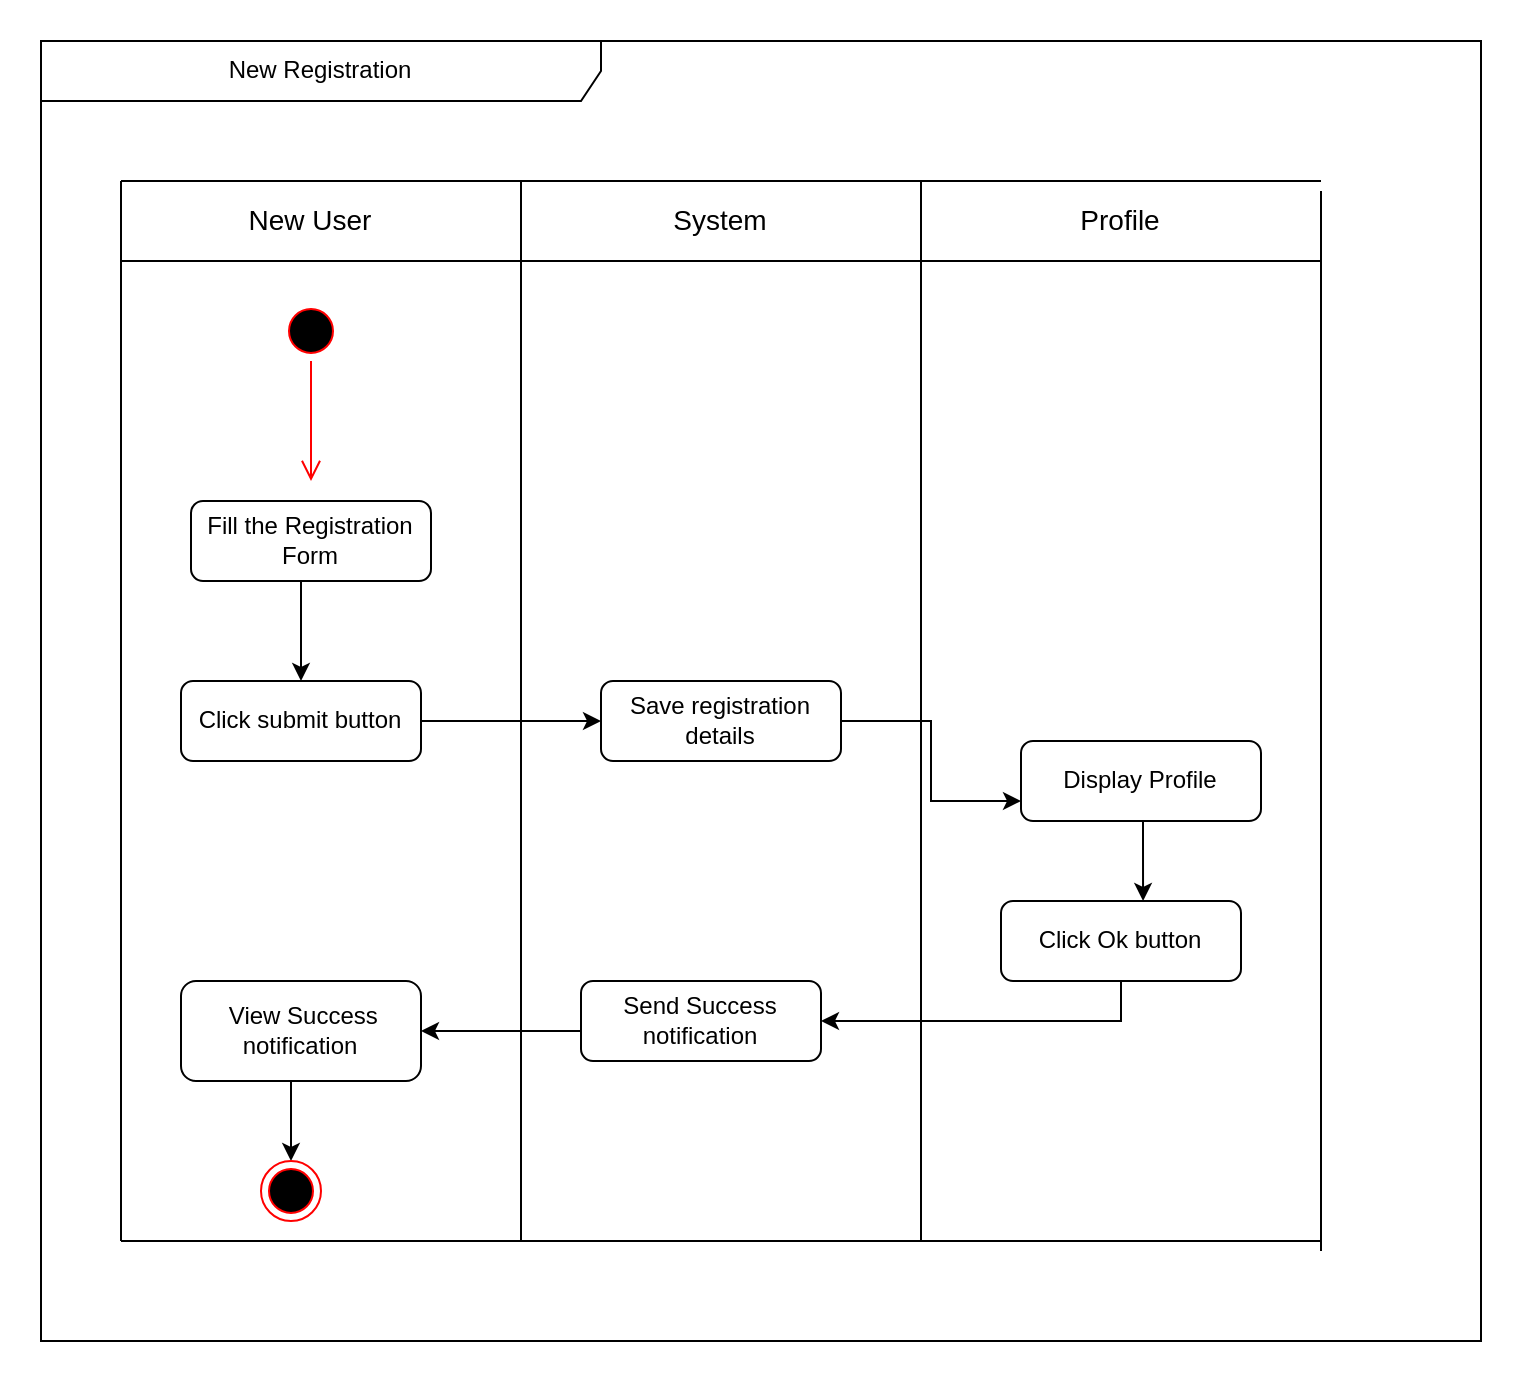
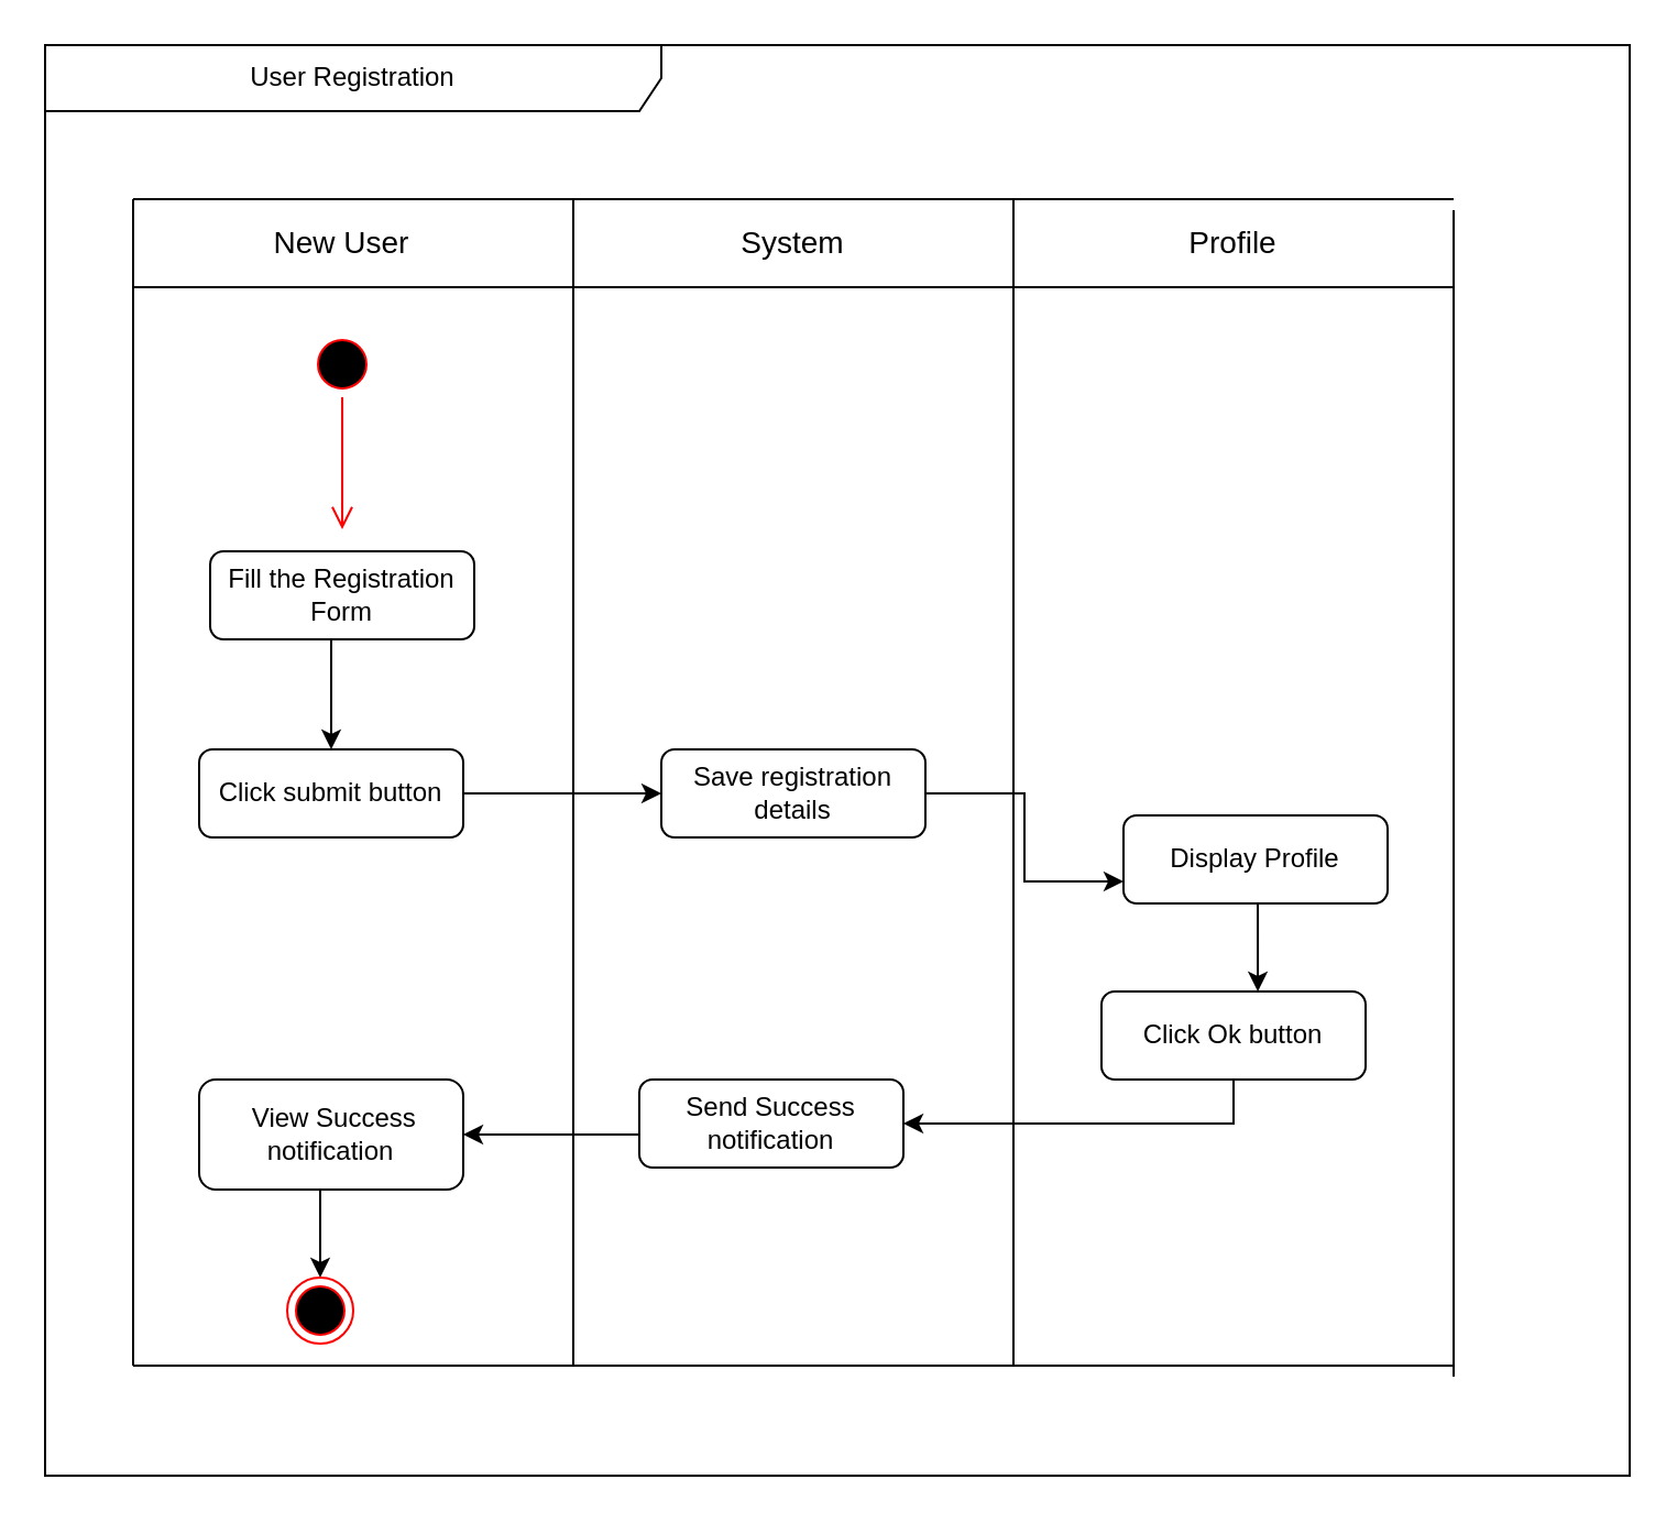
  <mxCell id="0" />
  <mxCell id="1" parent="0" />
  <mxCell id="2" value="" style="endArrow=none;html=1;" parent="1" edge="1"><mxGeometry width="50" height="50" relative="1" as="geometry"><mxPoint x="260" y="620" as="sourcePoint" /><mxPoint x="260" y="90" as="targetPoint" /></mxGeometry></mxCell>
  <mxCell id="3" value="" style="endArrow=none;html=1;" parent="1" edge="1"><mxGeometry width="50" height="50" relative="1" as="geometry"><mxPoint x="460" y="620" as="sourcePoint" /><mxPoint x="460" y="90" as="targetPoint" /></mxGeometry></mxCell>
  <mxCell id="4" value="" style="endArrow=none;html=1;" parent="1" edge="1"><mxGeometry width="50" height="50" relative="1" as="geometry"><mxPoint x="660" y="90" as="sourcePoint" /><mxPoint x="660" y="90" as="targetPoint" /></mxGeometry></mxCell>
  <mxCell id="5" value="" style="endArrow=none;html=1;" parent="1" edge="1"><mxGeometry width="50" height="50" relative="1" as="geometry"><mxPoint x="60" y="90" as="sourcePoint" /><mxPoint x="660" y="90" as="targetPoint" /></mxGeometry></mxCell>
  <mxCell id="6" value="" style="endArrow=none;html=1;" parent="1" edge="1"><mxGeometry width="50" height="50" relative="1" as="geometry"><mxPoint x="60" y="130" as="sourcePoint" /><mxPoint x="660" y="130" as="targetPoint" /></mxGeometry></mxCell>
  <mxCell id="7" value="" style="endArrow=none;html=1;" parent="1" edge="1"><mxGeometry width="50" height="50" relative="1" as="geometry"><mxPoint x="60" y="620" as="sourcePoint" /><mxPoint x="60" y="90" as="targetPoint" /></mxGeometry></mxCell>
  <mxCell id="8" value="&lt;font style=&quot;font-size: 14px&quot;&gt;New User&lt;/font&gt;" style="text;html=1;strokeColor=none;fillColor=none;align=center;verticalAlign=middle;whiteSpace=wrap;rounded=0;" parent="1" vertex="1"><mxGeometry x="115" y="100" width="80" height="20" as="geometry" /></mxCell>
  <mxCell id="9" value="&lt;font style=&quot;font-size: 14px&quot;&gt;Profile&lt;/font&gt;" style="text;html=1;strokeColor=none;fillColor=none;align=center;verticalAlign=middle;whiteSpace=wrap;rounded=0;" parent="1" vertex="1"><mxGeometry x="540" y="100" width="40" height="20" as="geometry" /></mxCell>
  <mxCell id="10" value="&lt;font style=&quot;font-size: 14px&quot;&gt;System&lt;/font&gt;" style="text;html=1;strokeColor=none;fillColor=none;align=center;verticalAlign=middle;whiteSpace=wrap;rounded=0;" parent="1" vertex="1"><mxGeometry x="340" y="100" width="40" height="20" as="geometry" /></mxCell>
  <mxCell id="11" value="" style="ellipse;html=1;shape=startState;fillColor=#000000;strokeColor=#ff0000;" parent="1" vertex="1"><mxGeometry x="140" y="150" width="30" height="30" as="geometry" /></mxCell>
  <mxCell id="12" value="" style="edgeStyle=orthogonalEdgeStyle;html=1;verticalAlign=bottom;endArrow=open;endSize=8;strokeColor=#ff0000;" parent="1" source="11" edge="1"><mxGeometry relative="1" as="geometry"><mxPoint x="155" y="240" as="targetPoint" /></mxGeometry></mxCell>
  <mxCell id="13" style="edgeStyle=orthogonalEdgeStyle;rounded=0;orthogonalLoop=1;jettySize=auto;html=1;entryX=0.5;entryY=0;entryDx=0;entryDy=0;" parent="1" source="14" target="16" edge="1"><mxGeometry relative="1" as="geometry"><mxPoint x="155" y="320" as="targetPoint" /><Array as="points"><mxPoint x="150" y="300" /><mxPoint x="150" y="300" /></Array></mxGeometry></mxCell>
  <mxCell id="14" value="Fill the Registration Form" style="rounded=1;whiteSpace=wrap;html=1;" parent="1" vertex="1"><mxGeometry x="95" y="250" width="120" height="40" as="geometry" /></mxCell>
  <mxCell id="15" style="edgeStyle=orthogonalEdgeStyle;rounded=0;orthogonalLoop=1;jettySize=auto;html=1;" parent="1" source="16" edge="1"><mxGeometry relative="1" as="geometry"><mxPoint x="300" y="360" as="targetPoint" /><Array as="points"><mxPoint x="270" y="360" /><mxPoint x="270" y="360" /></Array></mxGeometry></mxCell>
  <mxCell id="16" value="Click submit button" style="rounded=1;whiteSpace=wrap;html=1;" parent="1" vertex="1"><mxGeometry x="90" y="340" width="120" height="40" as="geometry" /></mxCell>
  <mxCell id="17" style="edgeStyle=orthogonalEdgeStyle;rounded=0;orthogonalLoop=1;jettySize=auto;html=1;entryX=0;entryY=0.75;entryDx=0;entryDy=0;" parent="1" source="18" target="20" edge="1"><mxGeometry relative="1" as="geometry" /></mxCell>
  <mxCell id="18" value="Save registration details" style="rounded=1;whiteSpace=wrap;html=1;" parent="1" vertex="1"><mxGeometry x="300" y="340" width="120" height="40" as="geometry" /></mxCell>
  <mxCell id="19" style="edgeStyle=orthogonalEdgeStyle;rounded=0;orthogonalLoop=1;jettySize=auto;html=1;entryX=0.592;entryY=0;entryDx=0;entryDy=0;entryPerimeter=0;" parent="1" source="20" target="22" edge="1"><mxGeometry relative="1" as="geometry"><Array as="points"><mxPoint x="571" y="420" /><mxPoint x="571" y="420" /></Array></mxGeometry></mxCell>
  <mxCell id="20" value="Display Profile" style="rounded=1;whiteSpace=wrap;html=1;" parent="1" vertex="1"><mxGeometry x="510" y="370" width="120" height="40" as="geometry" /></mxCell>
  <mxCell id="21" style="edgeStyle=orthogonalEdgeStyle;rounded=0;orthogonalLoop=1;jettySize=auto;html=1;entryX=1;entryY=0.5;entryDx=0;entryDy=0;exitX=0.5;exitY=1;exitDx=0;exitDy=0;" parent="1" source="22" target="24" edge="1"><mxGeometry relative="1" as="geometry" /></mxCell>
  <mxCell id="22" value="Click Ok button" style="rounded=1;whiteSpace=wrap;html=1;" parent="1" vertex="1"><mxGeometry x="500" y="450" width="120" height="40" as="geometry" /></mxCell>
  <mxCell id="23" style="edgeStyle=orthogonalEdgeStyle;rounded=0;orthogonalLoop=1;jettySize=auto;html=1;entryX=1;entryY=0.5;entryDx=0;entryDy=0;" parent="1" source="24" target="26" edge="1"><mxGeometry relative="1" as="geometry"><Array as="points"><mxPoint x="280" y="515" /><mxPoint x="280" y="515" /></Array></mxGeometry></mxCell>
  <mxCell id="24" value="Send Success notification" style="rounded=1;whiteSpace=wrap;html=1;" parent="1" vertex="1"><mxGeometry x="290" y="490" width="120" height="40" as="geometry" /></mxCell>
  <mxCell id="25" style="edgeStyle=orthogonalEdgeStyle;rounded=0;orthogonalLoop=1;jettySize=auto;html=1;entryX=0.5;entryY=0;entryDx=0;entryDy=0;" parent="1" source="26" target="28" edge="1"><mxGeometry relative="1" as="geometry"><Array as="points"><mxPoint x="145" y="550" /><mxPoint x="145" y="550" /></Array></mxGeometry></mxCell>
  <mxCell id="26" value="&lt;span style=&quot;color: rgba(0 , 0 , 0 , 0) ; font-family: monospace ; font-size: 0px&quot;&gt;%3CmxGraphModel%3E%3Croot%3E%3CmxCell%20id%3D%220%22%2F%3E%3CmxCell%20id%3D%221%22%20parent%3D%220%22%2F%3E%3CmxCell%20id%3D%222%22%20value%3D%22Send%20Success%20notification%22%20style%3D%22rounded%3D1%3BwhiteSpace%3Dwrap%3Bhtml%3D1%3B%22%20vertex%3D%221%22%20parent%3D%221%22%3E%3CmxGeometry%20x%3D%22270%22%20y%3D%22480%22%20width%3D%22120%22%20height%3D%2240%22%20as%3D%22geometry%22%2F%3E%3C%2FmxCell%3E%3C%2Froot%3E%3C%2FmxGraphModel%3Eiew&lt;/span&gt;&amp;nbsp;View Success notification" style="rounded=1;whiteSpace=wrap;html=1;" parent="1" vertex="1"><mxGeometry x="90" y="490" width="120" height="50" as="geometry" /></mxCell>
  <mxCell id="27" value="" style="endArrow=none;html=1;" parent="1" edge="1"><mxGeometry width="50" height="50" relative="1" as="geometry"><mxPoint x="60" y="620" as="sourcePoint" /><mxPoint x="660" y="620" as="targetPoint" /></mxGeometry></mxCell>
  <mxCell id="28" value="" style="ellipse;html=1;shape=endState;fillColor=#000000;strokeColor=#ff0000;" parent="1" vertex="1"><mxGeometry x="130" y="580" width="30" height="30" as="geometry" /></mxCell>
  <mxCell id="29" value="" style="endArrow=none;html=1;" parent="1" edge="1"><mxGeometry width="50" height="50" relative="1" as="geometry"><mxPoint x="660" y="625" as="sourcePoint" /><mxPoint x="660" y="95" as="targetPoint" /></mxGeometry></mxCell>
- <mxCell id="30" value="New Registration" style="shape=umlFrame;whiteSpace=wrap;html=1;width=280;height=30;" parent="1" vertex="1"><mxGeometry y="20" width="720" height="650" as="geometry" x="20" /></mxCell>
+ <mxCell id="30" value="User Registration" style="shape=umlFrame;whiteSpace=wrap;html=1;width=280;height=30;" parent="1" vertex="1"><mxGeometry y="20" width="720" height="650" as="geometry" x="20" /></mxCell>
